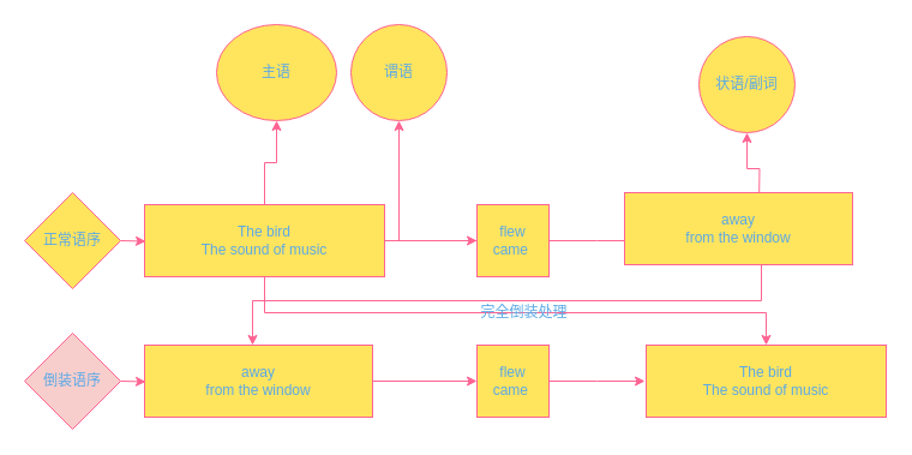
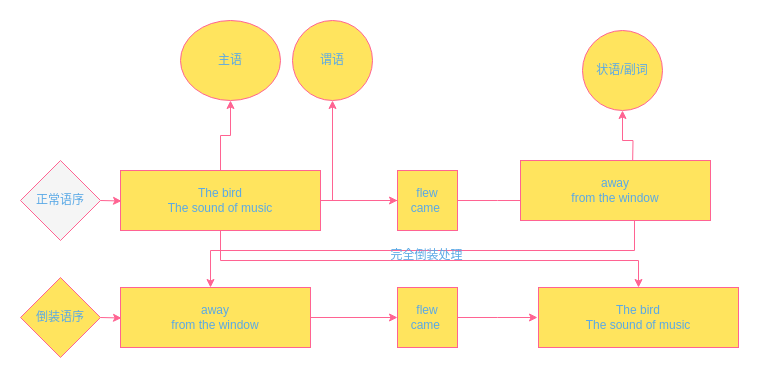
  <mxCell id="0" />
  <mxCell id="1" parent="0" />
  <mxCell id="2" value="" style="edgeStyle=orthogonalEdgeStyle;rounded=0;orthogonalLoop=1;jettySize=auto;html=1;strokeColor=#FF6392;fontColor=default;fillColor=#FFE45E;labelBackgroundColor=none;" parent="1" source="5" target="8" edge="1"><mxGeometry relative="1" as="geometry" /></mxCell>
  <mxCell id="3" value="" style="edgeStyle=orthogonalEdgeStyle;rounded=0;orthogonalLoop=1;jettySize=auto;html=1;strokeColor=#FF6392;fontColor=default;fillColor=#FFE45E;labelBackgroundColor=none;" parent="1" source="5" target="12" edge="1"><mxGeometry relative="1" as="geometry" /></mxCell>
  <mxCell id="4" style="edgeStyle=orthogonalEdgeStyle;rounded=0;orthogonalLoop=1;jettySize=auto;html=1;labelBackgroundColor=none;strokeColor=#FF6392;fontColor=default;" edge="1" parent="1" source="5" target="21"><mxGeometry relative="1" as="geometry"><Array as="points"><mxPoint x="220" y="260" /><mxPoint x="638" y="260" /></Array></mxGeometry></mxCell>
  <mxCell id="5" value="The bird&lt;br&gt;The sound of music" style="rounded=0;whiteSpace=wrap;html=1;strokeColor=#FF6392;fontColor=#5AA9E6;fillColor=#FFE45E;labelBackgroundColor=none;" parent="1" vertex="1"><mxGeometry x="120" y="170" width="200" height="60" as="geometry" /></mxCell>
  <mxCell id="6" value="" style="edgeStyle=orthogonalEdgeStyle;rounded=0;orthogonalLoop=1;jettySize=auto;html=1;strokeColor=#FF6392;fontColor=default;fillColor=#FFE45E;labelBackgroundColor=none;" parent="1" source="8" edge="1"><mxGeometry relative="1" as="geometry"><mxPoint x="537" y="200" as="targetPoint" /></mxGeometry></mxCell>
  <mxCell id="7" value="" style="edgeStyle=orthogonalEdgeStyle;rounded=0;orthogonalLoop=1;jettySize=auto;html=1;strokeColor=#FF6392;fontColor=default;fillColor=#FFE45E;labelBackgroundColor=none;" parent="1" source="8" target="13" edge="1"><mxGeometry relative="1" as="geometry" /></mxCell>
  <mxCell id="8" value="flew&lt;br&gt;came&amp;nbsp;" style="rounded=0;whiteSpace=wrap;html=1;strokeColor=#FF6392;fontColor=#5AA9E6;fillColor=#FFE45E;labelBackgroundColor=none;" parent="1" vertex="1"><mxGeometry x="397" y="170" width="60" height="60" as="geometry" /></mxCell>
  <mxCell id="9" value="" style="edgeStyle=orthogonalEdgeStyle;rounded=0;orthogonalLoop=1;jettySize=auto;html=1;strokeColor=#FF6392;fontColor=default;fillColor=#FFE45E;labelBackgroundColor=none;" parent="1" target="14" edge="1"><mxGeometry relative="1" as="geometry"><mxPoint x="632" y="170" as="sourcePoint" /></mxGeometry></mxCell>
  <mxCell id="10" style="edgeStyle=orthogonalEdgeStyle;rounded=0;orthogonalLoop=1;jettySize=auto;html=1;strokeColor=#FF6392;fontColor=default;fillColor=#FFE45E;labelBackgroundColor=none;" parent="1" source="11" target="19" edge="1"><mxGeometry relative="1" as="geometry"><Array as="points"><mxPoint x="634" y="250" /><mxPoint x="210" y="250" /></Array></mxGeometry></mxCell>
  <mxCell id="11" value="away&lt;br&gt;from the window" style="rounded=0;whiteSpace=wrap;html=1;strokeColor=#FF6392;fontColor=#5AA9E6;fillColor=#FFE45E;labelBackgroundColor=none;" parent="1" vertex="1"><mxGeometry x="520" y="160" width="190" height="60" as="geometry" /></mxCell>
  <mxCell id="12" value="主语" style="ellipse;whiteSpace=wrap;html=1;fillColor=#FFE45E;strokeColor=#FF6392;fontColor=#5AA9E6;rounded=0;labelBackgroundColor=none;" parent="1" vertex="1"><mxGeometry x="180" y="20" width="100" height="80" as="geometry" /></mxCell>
  <mxCell id="13" value="谓语" style="ellipse;whiteSpace=wrap;html=1;fillColor=#FFE45E;strokeColor=#FF6392;fontColor=#5AA9E6;rounded=0;labelBackgroundColor=none;" parent="1" vertex="1"><mxGeometry x="292" y="20" width="80" height="80" as="geometry" /></mxCell>
  <mxCell id="14" value="状语/副词" style="ellipse;whiteSpace=wrap;html=1;fillColor=#FFE45E;strokeColor=#FF6392;fontColor=#5AA9E6;rounded=0;labelBackgroundColor=none;" parent="1" vertex="1"><mxGeometry x="582" y="30" width="80" height="80" as="geometry" /></mxCell>
  <mxCell id="15" value="" style="edgeStyle=orthogonalEdgeStyle;rounded=0;orthogonalLoop=1;jettySize=auto;html=1;strokeColor=#FF6392;fontColor=default;fillColor=#FFE45E;labelBackgroundColor=none;" parent="1" target="5" edge="1"><mxGeometry relative="1" as="geometry"><mxPoint x="100" y="200" as="sourcePoint" /></mxGeometry></mxCell>
  <mxCell id="16" value="" style="edgeStyle=orthogonalEdgeStyle;rounded=0;orthogonalLoop=1;jettySize=auto;html=1;strokeColor=#FF6392;fontColor=default;fillColor=#FFE45E;labelBackgroundColor=none;" parent="1" source="17" edge="1"><mxGeometry relative="1" as="geometry"><mxPoint x="537" y="317" as="targetPoint" /></mxGeometry></mxCell>
  <mxCell id="17" value="flew&lt;br&gt;came&amp;nbsp;" style="rounded=0;whiteSpace=wrap;html=1;strokeColor=#FF6392;fontColor=#5AA9E6;fillColor=#FFE45E;labelBackgroundColor=none;" parent="1" vertex="1"><mxGeometry x="397" y="287" width="60" height="60" as="geometry" /></mxCell>
  <mxCell id="18" value="" style="edgeStyle=orthogonalEdgeStyle;rounded=0;orthogonalLoop=1;jettySize=auto;html=1;strokeColor=#FF6392;fontColor=default;fillColor=#FFE45E;labelBackgroundColor=none;" parent="1" source="19" target="17" edge="1"><mxGeometry relative="1" as="geometry" /></mxCell>
  <mxCell id="19" value="away&lt;br&gt;from the window" style="rounded=0;whiteSpace=wrap;html=1;strokeColor=#FF6392;fontColor=#5AA9E6;fillColor=#FFE45E;labelBackgroundColor=none;" parent="1" vertex="1"><mxGeometry x="120" y="287" width="190" height="60" as="geometry" /></mxCell>
  <mxCell id="20" value="" style="edgeStyle=orthogonalEdgeStyle;rounded=0;orthogonalLoop=1;jettySize=auto;html=1;strokeColor=#FF6392;fontColor=default;fillColor=#FFE45E;labelBackgroundColor=none;" parent="1" target="19" edge="1"><mxGeometry relative="1" as="geometry"><mxPoint x="100" y="317" as="sourcePoint" /></mxGeometry></mxCell>
  <mxCell id="21" value="The bird&lt;br&gt;The sound of music" style="rounded=0;whiteSpace=wrap;html=1;strokeColor=#FF6392;fontColor=#5AA9E6;fillColor=#FFE45E;labelBackgroundColor=none;" parent="1" vertex="1"><mxGeometry x="538" y="287" width="200" height="60" as="geometry" /></mxCell>
- <mxCell id="22" value="正常语序" style="rhombus;whiteSpace=wrap;html=1;strokeColor=#FF6392;fontColor=#5AA9E6;fillColor=#FFE45E;labelBackgroundColor=none;" parent="1" vertex="1"><mxGeometry x="20" y="160" width="80" height="80" as="geometry" /></mxCell>
- <mxCell id="23" value="倒装语序" style="rhombus;whiteSpace=wrap;html=1;strokeColor=#FF6392;fontColor=#5AA9E6;fillColor=#f8cecc;labelBackgroundColor=none;" parent="1" vertex="1"><mxGeometry x="20" y="277" width="80" height="80" as="geometry" /></mxCell>
- <mxCell id="24" value="完全倒装处理" style="text;html=1;align=center;verticalAlign=middle;resizable=0;points=[];autosize=1;strokeColor=none;fillColor=none;fontColor=#5AA9E6;labelBackgroundColor=none;" parent="1" vertex="1"><mxGeometry x="386" y="245" width="100" height="30" as="geometry" /></mxCell>
+ <mxCell id="22" value="正常语序" style="rhombus;whiteSpace=wrap;html=1;strokeColor=#FF6392;fontColor=#5AA9E6;fillColor=#f5f5f5;labelBackgroundColor=none;" parent="1" vertex="1"><mxGeometry x="20" y="160" width="80" height="80" as="geometry" /></mxCell>
+ <mxCell id="23" value="倒装语序" style="rhombus;whiteSpace=wrap;html=1;strokeColor=#FF6392;fontColor=#5AA9E6;fillColor=#FFE45E;labelBackgroundColor=none;" parent="1" vertex="1"><mxGeometry x="20" y="277" width="80" height="80" as="geometry" /></mxCell>
+ <mxCell id="24" value="完全倒装处理" style="text;html=1;align=center;verticalAlign=middle;resizable=0;points=[];autosize=1;strokeColor=none;fillColor=none;fontColor=#5AA9E6;labelBackgroundColor=none;" parent="1" vertex="1"><mxGeometry x="376" y="240" width="100" height="30" as="geometry" /></mxCell>
